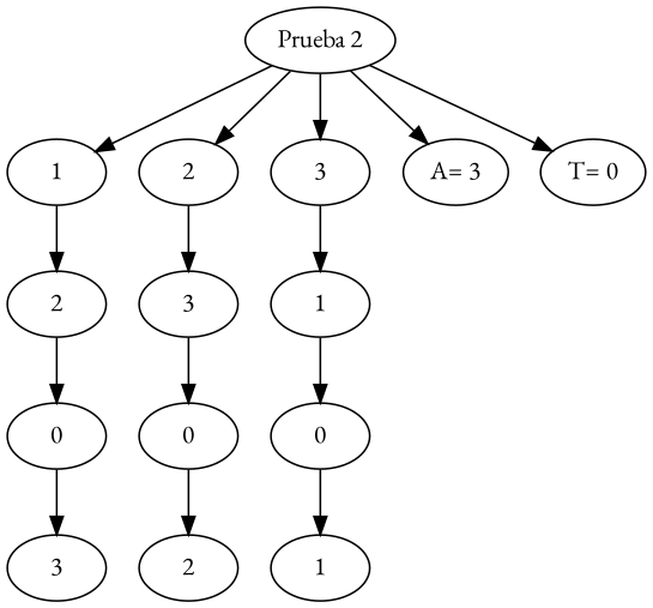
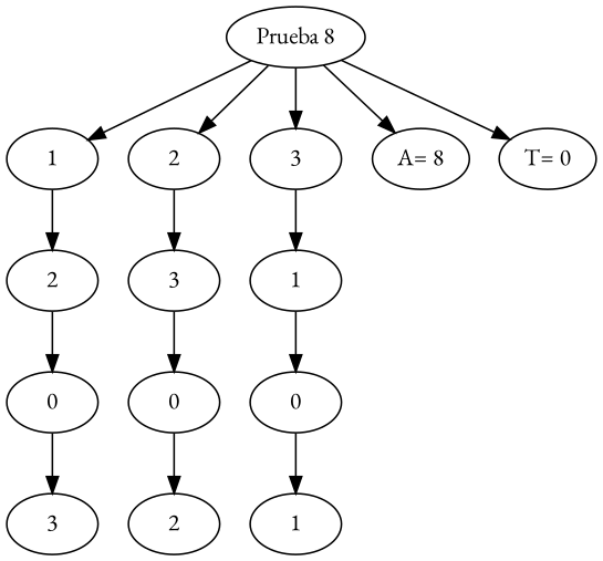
  digraph {
    fontname="EB Garamond"
    node [fontname="EB Garamond"]
    edge [fontname="EB Garamond"]
-   n1 [label="Prueba 2"]
+   n1 [label="Prueba 8"]
    n2 [label=1]
    n3 [label=2]
    n4 [label=3]
-   n5 [label="A= 3"]
+   n5 [label="A= 8"]
    n6 [label="T= 0"]
    n7 [label=2]
    n8 [label=3]
    n9 [label=1]
    n10 [label=0]
    n11 [label=0]
    n12 [label=0]
    n13 [label=3]
    n14 [label=2]
    n15 [label=1]
    n1 -> n2
    n1 -> n3
    n1 -> n4
    n1 -> n5
    n1 -> n6
    n2 -> n7
    n3 -> n8
    n4 -> n9
    n7 -> n10
    n8 -> n11
    n9 -> n12
    n10 -> n13
    n11 -> n14
    n12 -> n15
  }
